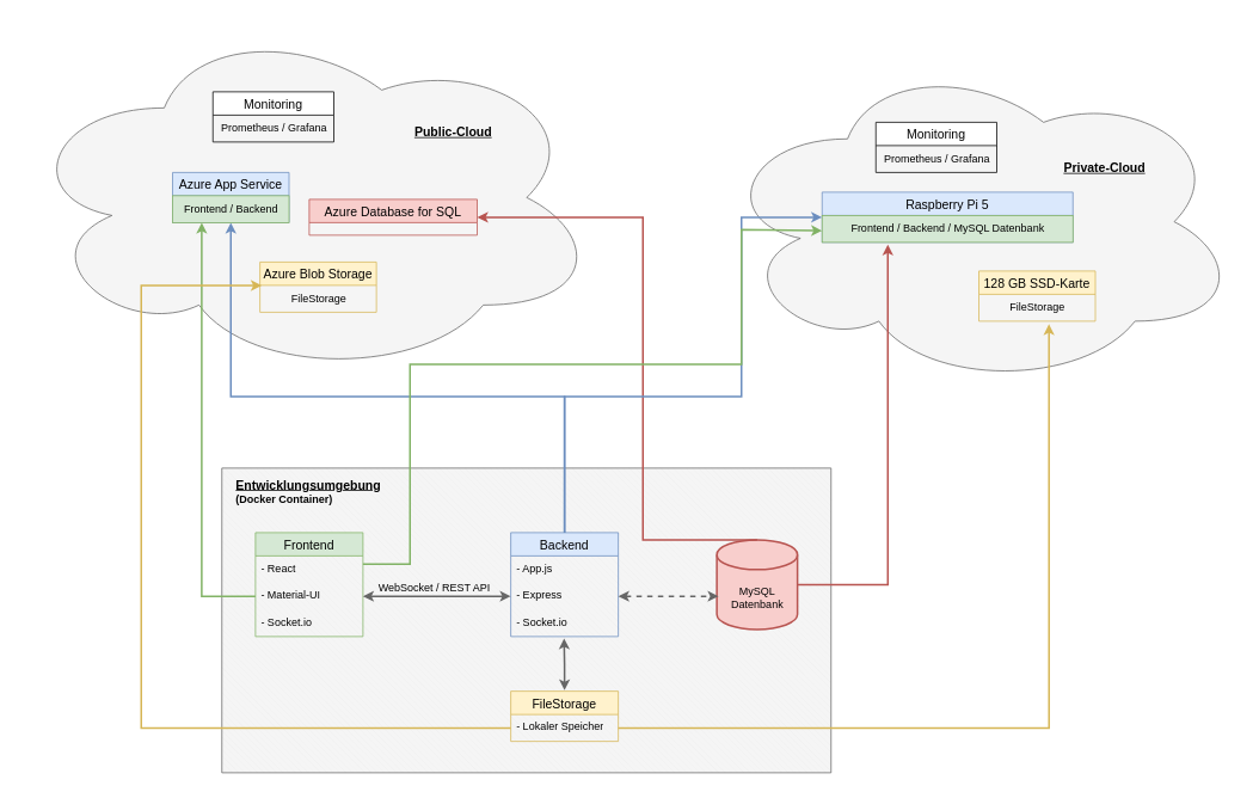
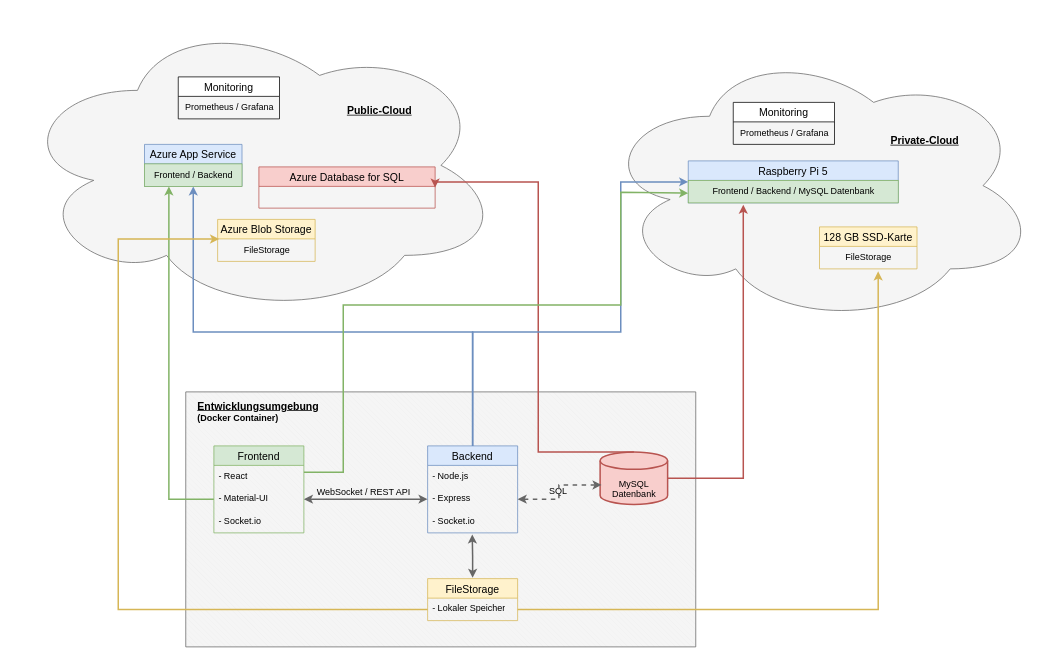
  <mxCell id="0" />
  <mxCell id="1" parent="0" />
  <mxCell id="2" value="" style="verticalLabelPosition=bottom;verticalAlign=top;html=1;shape=mxgraph.basic.patternFillRect;fillStyle=diagRev;step=5;fillStrokeWidth=0.2;fillStrokeColor=#dddddd;fillColor=#f5f5f5;fontColor=#333333;strokeColor=#666666;" vertex="1" parent="1"><mxGeometry x="247" y="522" width="680" height="340" as="geometry" /></mxCell>
- <mxCell id="3" value="&lt;div&gt;&lt;br&gt;&lt;/div&gt;&lt;div&gt;&lt;br&gt;&lt;/div&gt;&lt;div&gt;MySQL&lt;/div&gt;&lt;div&gt;Datenbank&lt;br&gt;&lt;/div&gt;" style="strokeWidth=2;html=1;shape=mxgraph.flowchart.database;whiteSpace=wrap;fillColor=#f8cecc;strokeColor=#b85450;" vertex="1" parent="1"><mxGeometry x="799.5" y="602" width="90" height="100" as="geometry" /></mxCell>
+ <mxCell id="3" value="&lt;div&gt;&lt;br&gt;&lt;/div&gt;&lt;div&gt;&lt;br&gt;&lt;/div&gt;&lt;div&gt;MySQL&lt;/div&gt;&lt;div&gt;Datenbank&lt;br&gt;&lt;/div&gt;" style="strokeWidth=2;html=1;shape=mxgraph.flowchart.database;whiteSpace=wrap;fillColor=#f8cecc;strokeColor=#b85450;" vertex="1" parent="1"><mxGeometry x="799.5" y="602" width="90" height="70" as="geometry" /></mxCell>
  <mxCell id="4" value="" style="ellipse;shape=cloud;whiteSpace=wrap;html=1;align=center;fillColor=#f5f5f5;fontColor=#333333;strokeColor=#666666;" vertex="1" parent="1"><mxGeometry x="20.75" y="20" width="647.5" height="400" as="geometry" /></mxCell>
  <mxCell id="5" style="edgeStyle=orthogonalEdgeStyle;rounded=0;orthogonalLoop=1;jettySize=auto;html=1;entryX=0.25;entryY=1;entryDx=0;entryDy=0;exitX=0;exitY=0.5;exitDx=0;exitDy=0;fillColor=#d5e8d4;strokeColor=#82b366;strokeWidth=2;" edge="1" parent="1" source="8" target="20"><mxGeometry relative="1" as="geometry"><Array as="points"><mxPoint x="225" y="665" /></Array></mxGeometry></mxCell>
  <mxCell id="6" value="Frontend" style="swimlane;fontStyle=0;childLayout=stackLayout;horizontal=1;startSize=26;horizontalStack=0;resizeParent=1;resizeParentMax=0;resizeLast=0;collapsible=1;marginBottom=0;align=center;fontSize=14;fillColor=#d5e8d4;strokeColor=#82b366;" vertex="1" parent="1"><mxGeometry x="284.5" y="594" width="120" height="116" as="geometry" /></mxCell>
  <mxCell id="7" value="- React" style="text;strokeColor=none;fillColor=none;spacingLeft=4;spacingRight=4;overflow=hidden;rotatable=0;points=[[0,0.5],[1,0.5]];portConstraint=eastwest;fontSize=12;whiteSpace=wrap;html=1;" vertex="1" parent="6"><mxGeometry y="26" width="120" height="30" as="geometry" /></mxCell>
  <mxCell id="8" value="- Material-UI" style="text;strokeColor=none;fillColor=none;spacingLeft=4;spacingRight=4;overflow=hidden;rotatable=0;points=[[0,0.5],[1,0.5]];portConstraint=eastwest;fontSize=12;whiteSpace=wrap;html=1;" vertex="1" parent="6"><mxGeometry y="56" width="120" height="30" as="geometry" /></mxCell>
  <mxCell id="9" value="- Socket.io" style="text;strokeColor=none;fillColor=none;spacingLeft=4;spacingRight=4;overflow=hidden;rotatable=0;points=[[0,0.5],[1,0.5]];portConstraint=eastwest;fontSize=12;whiteSpace=wrap;html=1;" vertex="1" parent="6"><mxGeometry y="86" width="120" height="30" as="geometry" /></mxCell>
  <mxCell id="10" style="edgeStyle=orthogonalEdgeStyle;rounded=0;orthogonalLoop=1;jettySize=auto;html=1;exitX=0.5;exitY=0;exitDx=0;exitDy=0;entryX=0.5;entryY=1;entryDx=0;entryDy=0;fillColor=#dae8fc;strokeColor=#6c8ebf;strokeWidth=2;" edge="1" parent="1" source="11" target="20"><mxGeometry relative="1" as="geometry"><Array as="points"><mxPoint x="630" y="442" /><mxPoint x="257" y="442" /></Array></mxGeometry></mxCell>
  <mxCell id="11" value="Backend" style="swimlane;fontStyle=0;childLayout=stackLayout;horizontal=1;startSize=26;horizontalStack=0;resizeParent=1;resizeParentMax=0;resizeLast=0;collapsible=1;marginBottom=0;align=center;fontSize=14;fillColor=#dae8fc;strokeColor=#6c8ebf;" vertex="1" parent="1"><mxGeometry x="569.5" y="594" width="120" height="116" as="geometry" /></mxCell>
- <mxCell id="12" value="- App.js" style="text;strokeColor=none;fillColor=none;spacingLeft=4;spacingRight=4;overflow=hidden;rotatable=0;points=[[0,0.5],[1,0.5]];portConstraint=eastwest;fontSize=12;whiteSpace=wrap;html=1;" vertex="1" parent="11"><mxGeometry y="26" width="120" height="30" as="geometry" /></mxCell>
+ <mxCell id="12" value="- Node.js" style="text;strokeColor=none;fillColor=none;spacingLeft=4;spacingRight=4;overflow=hidden;rotatable=0;points=[[0,0.5],[1,0.5]];portConstraint=eastwest;fontSize=12;whiteSpace=wrap;html=1;" vertex="1" parent="11"><mxGeometry y="26" width="120" height="30" as="geometry" /></mxCell>
  <mxCell id="13" value="- Express" style="text;strokeColor=none;fillColor=none;spacingLeft=4;spacingRight=4;overflow=hidden;rotatable=0;points=[[0,0.5],[1,0.5]];portConstraint=eastwest;fontSize=12;whiteSpace=wrap;html=1;" vertex="1" parent="11"><mxGeometry y="56" width="120" height="30" as="geometry" /></mxCell>
  <mxCell id="14" value="- Socket.io" style="text;strokeColor=none;fillColor=none;spacingLeft=4;spacingRight=4;overflow=hidden;rotatable=0;points=[[0,0.5],[1,0.5]];portConstraint=eastwest;fontSize=12;whiteSpace=wrap;html=1;" vertex="1" parent="11"><mxGeometry y="86" width="120" height="30" as="geometry" /></mxCell>
  <mxCell id="15" value="&lt;div&gt;&lt;font size=&quot;1&quot;&gt;&lt;b&gt;&lt;u style=&quot;font-size: 14px;&quot;&gt;Entwicklungsumgebung&lt;/u&gt;&lt;/b&gt;&lt;/font&gt;&amp;nbsp;&lt;/div&gt;&lt;div align=&quot;left&quot;&gt;&lt;b&gt;(Docker Container)&lt;/b&gt;&lt;/div&gt;" style="text;html=1;align=center;verticalAlign=middle;resizable=0;points=[];autosize=1;strokeColor=none;fillColor=none;" vertex="1" parent="1"><mxGeometry x="249.5" y="528" width="190" height="40" as="geometry" /></mxCell>
  <mxCell id="16" style="edgeStyle=orthogonalEdgeStyle;rounded=0;orthogonalLoop=1;jettySize=auto;html=1;entryX=0;entryY=0.5;entryDx=0;entryDy=0;startArrow=classic;startFill=1;fillColor=#f5f5f5;strokeColor=#666666;strokeWidth=2;" edge="1" parent="1" source="8" target="13"><mxGeometry relative="1" as="geometry" /></mxCell>
  <mxCell id="17" value="WebSocket / &lt;span class=&quot;hljs-attribute&quot;&gt;REST&lt;/span&gt; API" style="text;whiteSpace=wrap;html=1;" vertex="1" parent="1"><mxGeometry x="419.5" y="642" width="140" height="20" as="geometry" /></mxCell>
+ <mxCell id="18" value="SQL" style="text;whiteSpace=wrap;align=center;" vertex="1" parent="1"><mxGeometry x="703.5" y="641" width="80" height="22" as="geometry" /></mxCell>
  <mxCell id="19" style="edgeStyle=orthogonalEdgeStyle;rounded=0;orthogonalLoop=1;jettySize=auto;html=1;entryX=0.022;entryY=0.63;entryDx=0;entryDy=0;entryPerimeter=0;startArrow=classic;startFill=1;fillColor=#f5f5f5;strokeColor=#666666;strokeWidth=2;dashed=1;" edge="1" parent="1" source="13" target="3"><mxGeometry relative="1" as="geometry" /></mxCell>
  <mxCell id="20" value="Azure App Service" style="swimlane;fontStyle=0;childLayout=stackLayout;horizontal=1;startSize=26;horizontalStack=0;resizeParent=1;resizeParentMax=0;resizeLast=0;collapsible=1;marginBottom=0;align=center;fontSize=14;fillColor=#dae8fc;strokeColor=#6c8ebf;" vertex="1" parent="1"><mxGeometry x="192" y="192" width="130" height="56" as="geometry" /></mxCell>
  <mxCell id="21" value="Frontend / Backend" style="text;html=1;align=center;verticalAlign=middle;resizable=0;points=[];autosize=1;strokeColor=#82b366;fillColor=#d5e8d4;" vertex="1" parent="20"><mxGeometry y="26" width="130" height="30" as="geometry" /></mxCell>
- <mxCell id="22" value="Azure Database for SQL" style="swimlane;fontStyle=0;childLayout=stackLayout;horizontal=1;startSize=26;horizontalStack=0;resizeParent=1;resizeParentMax=0;resizeLast=0;collapsible=1;marginBottom=0;align=center;fontSize=14;fillColor=#f8cecc;strokeColor=#b85450;" vertex="1" parent="1"><mxGeometry x="344.5" y="222" width="187.5" height="40" as="geometry" /></mxCell>
+ <mxCell id="22" value="Azure Database for SQL" style="swimlane;fontStyle=0;childLayout=stackLayout;horizontal=1;startSize=26;horizontalStack=0;resizeParent=1;resizeParentMax=0;resizeLast=0;collapsible=1;marginBottom=0;align=center;fontSize=14;fillColor=#f8cecc;strokeColor=#b85450;" vertex="1" parent="1"><mxGeometry x="344.5" y="222" width="235" height="55" as="geometry" /></mxCell>
  <mxCell id="23" value="Azure Blob Storage" style="swimlane;fontStyle=0;childLayout=stackLayout;horizontal=1;startSize=26;horizontalStack=0;resizeParent=1;resizeParentMax=0;resizeLast=0;collapsible=1;marginBottom=0;align=center;fontSize=14;fillColor=#fff2cc;strokeColor=#d6b656;" vertex="1" parent="1"><mxGeometry x="289.5" y="292" width="130" height="56" as="geometry" /></mxCell>
  <mxCell id="24" value="FileStorage" style="text;html=1;align=center;verticalAlign=middle;resizable=0;points=[];autosize=1;strokeColor=none;fillColor=none;" vertex="1" parent="23"><mxGeometry y="26" width="130" height="30" as="geometry" /></mxCell>
  <mxCell id="25" value="&lt;font style=&quot;font-size: 14px;&quot;&gt;&lt;b&gt;&lt;u&gt;Public-Cloud&lt;/u&gt;&lt;/b&gt;&lt;/font&gt;" style="text;html=1;align=center;verticalAlign=middle;resizable=0;points=[];autosize=1;strokeColor=none;fillColor=none;" vertex="1" parent="1"><mxGeometry x="449.5" y="132" width="110" height="30" as="geometry" /></mxCell>
  <mxCell id="26" style="edgeStyle=orthogonalEdgeStyle;rounded=0;orthogonalLoop=1;jettySize=auto;html=1;exitX=0.5;exitY=0;exitDx=0;exitDy=0;exitPerimeter=0;entryX=1;entryY=0.5;entryDx=0;entryDy=0;fillColor=#f8cecc;strokeColor=#b85450;strokeWidth=2;" edge="1" parent="1" source="3" target="22"><mxGeometry relative="1" as="geometry"><Array as="points"><mxPoint x="717" y="602" /><mxPoint x="717" y="242" /></Array></mxGeometry></mxCell>
  <mxCell id="27" value="FileStorage" style="swimlane;fontStyle=0;childLayout=stackLayout;horizontal=1;startSize=26;horizontalStack=0;resizeParent=1;resizeParentMax=0;resizeLast=0;collapsible=1;marginBottom=0;align=center;fontSize=14;fillColor=#fff2cc;strokeColor=#d6b656;" vertex="1" parent="1"><mxGeometry x="569.5" y="771" width="120" height="56" as="geometry" /></mxCell>
  <mxCell id="28" value="- Lokaler Speicher" style="text;strokeColor=none;fillColor=none;spacingLeft=4;spacingRight=4;overflow=hidden;rotatable=0;points=[[0,0.5],[1,0.5]];portConstraint=eastwest;fontSize=12;whiteSpace=wrap;html=1;" vertex="1" parent="27"><mxGeometry y="26" width="120" height="30" as="geometry" /></mxCell>
  <mxCell id="29" style="edgeStyle=orthogonalEdgeStyle;rounded=0;orthogonalLoop=1;jettySize=auto;html=1;entryX=0.5;entryY=0;entryDx=0;entryDy=0;startArrow=classic;startFill=1;fillColor=#f5f5f5;strokeColor=#666666;strokeWidth=2;" edge="1" parent="1"><mxGeometry relative="1" as="geometry"><mxPoint x="629" y="712" as="sourcePoint" /><mxPoint x="629.5" y="770" as="targetPoint" /><Array as="points" /></mxGeometry></mxCell>
  <mxCell id="30" style="edgeStyle=orthogonalEdgeStyle;rounded=0;orthogonalLoop=1;jettySize=auto;html=1;exitX=0;exitY=0.5;exitDx=0;exitDy=0;entryX=0.015;entryY=0.004;entryDx=0;entryDy=0;entryPerimeter=0;fillColor=#fff2cc;strokeColor=#d6b656;strokeWidth=2;" edge="1" parent="1" source="28" target="24"><mxGeometry relative="1" as="geometry"><Array as="points"><mxPoint x="157" y="812" /><mxPoint x="157" y="318" /></Array></mxGeometry></mxCell>
  <mxCell id="31" value="" style="ellipse;shape=cloud;whiteSpace=wrap;html=1;align=center;fillColor=#f5f5f5;fontColor=#333333;strokeColor=#666666;" vertex="1" parent="1"><mxGeometry x="799.5" y="62" width="583.5" height="370" as="geometry" /></mxCell>
  <mxCell id="32" value="Raspberry Pi 5" style="swimlane;fontStyle=0;childLayout=stackLayout;horizontal=1;startSize=26;horizontalStack=0;resizeParent=1;resizeParentMax=0;resizeLast=0;collapsible=1;marginBottom=0;align=center;fontSize=14;fillColor=#dae8fc;strokeColor=#6c8ebf;" vertex="1" parent="1"><mxGeometry x="917" y="214" width="280" height="56" as="geometry" /></mxCell>
  <mxCell id="33" value="Frontend / Backend / MySQL Datenbank" style="text;html=1;align=center;verticalAlign=middle;resizable=0;points=[];autosize=1;strokeColor=#82b366;fillColor=#d5e8d4;" vertex="1" parent="32"><mxGeometry y="26" width="280" height="30" as="geometry" /></mxCell>
  <mxCell id="34" value="128 GB SSD-Karte" style="swimlane;fontStyle=0;childLayout=stackLayout;horizontal=1;startSize=26;horizontalStack=0;resizeParent=1;resizeParentMax=0;resizeLast=0;collapsible=1;marginBottom=0;align=center;fontSize=14;fillColor=#fff2cc;strokeColor=#d6b656;" vertex="1" parent="1"><mxGeometry x="1092" y="302" width="130" height="56" as="geometry" /></mxCell>
  <mxCell id="35" value="FileStorage" style="text;html=1;align=center;verticalAlign=middle;resizable=0;points=[];autosize=1;strokeColor=none;fillColor=none;" vertex="1" parent="34"><mxGeometry y="26" width="130" height="30" as="geometry" /></mxCell>
  <mxCell id="36" value="&lt;font style=&quot;font-size: 14px;&quot;&gt;&lt;b&gt;&lt;u&gt;Private-Cloud&lt;/u&gt;&lt;/b&gt;&lt;/font&gt;" style="text;html=1;align=center;verticalAlign=middle;resizable=0;points=[];autosize=1;strokeColor=none;fillColor=none;" vertex="1" parent="1"><mxGeometry x="1177" y="172" width="110" height="30" as="geometry" /></mxCell>
  <mxCell id="37" style="edgeStyle=orthogonalEdgeStyle;rounded=0;orthogonalLoop=1;jettySize=auto;html=1;entryX=0.262;entryY=1.083;entryDx=0;entryDy=0;entryPerimeter=0;fillColor=#f8cecc;strokeColor=#b85450;strokeWidth=2;" edge="1" parent="1" source="3" target="33"><mxGeometry relative="1" as="geometry" /></mxCell>
  <mxCell id="38" style="edgeStyle=orthogonalEdgeStyle;rounded=0;orthogonalLoop=1;jettySize=auto;html=1;entryX=0;entryY=0.5;entryDx=0;entryDy=0;exitX=0.5;exitY=0;exitDx=0;exitDy=0;fillColor=#dae8fc;strokeColor=#6c8ebf;strokeWidth=2;" edge="1" parent="1" source="11" target="32"><mxGeometry relative="1" as="geometry"><Array as="points"><mxPoint x="630" y="442" /><mxPoint x="827" y="442" /><mxPoint x="827" y="242" /></Array></mxGeometry></mxCell>
  <mxCell id="39" style="edgeStyle=orthogonalEdgeStyle;rounded=0;orthogonalLoop=1;jettySize=auto;html=1;exitX=1;exitY=0.5;exitDx=0;exitDy=0;fillColor=#d5e8d4;strokeColor=#82b366;strokeWidth=2;" edge="1" parent="1"><mxGeometry relative="1" as="geometry"><mxPoint x="404.5" y="629" as="sourcePoint" /><mxPoint x="917" y="257" as="targetPoint" /><Array as="points"><mxPoint x="457" y="629" /><mxPoint x="457" y="406" /><mxPoint x="827" y="406" /><mxPoint x="827" y="256" /></Array></mxGeometry></mxCell>
  <mxCell id="40" style="edgeStyle=orthogonalEdgeStyle;rounded=0;orthogonalLoop=1;jettySize=auto;html=1;exitX=1;exitY=0.5;exitDx=0;exitDy=0;entryX=0.602;entryY=1.108;entryDx=0;entryDy=0;entryPerimeter=0;fillColor=#fff2cc;strokeColor=#d6b656;strokeWidth=2;" edge="1" parent="1" source="28" target="35"><mxGeometry relative="1" as="geometry" /></mxCell>
  <mxCell id="41" value="Monitoring" style="swimlane;fontStyle=0;childLayout=stackLayout;horizontal=1;startSize=26;horizontalStack=0;resizeParent=1;resizeParentMax=0;resizeLast=0;collapsible=1;marginBottom=0;align=center;fontSize=14;" vertex="1" parent="1"><mxGeometry x="237" y="102" width="135" height="56" as="geometry" /></mxCell>
  <mxCell id="42" value="Prometheus / Grafana" style="text;html=1;align=center;verticalAlign=middle;resizable=0;points=[];autosize=1;" vertex="1" parent="41"><mxGeometry y="26" width="135" height="30" as="geometry" /></mxCell>
  <mxCell id="43" value="Monitoring" style="swimlane;fontStyle=0;childLayout=stackLayout;horizontal=1;startSize=26;horizontalStack=0;resizeParent=1;resizeParentMax=0;resizeLast=0;collapsible=1;marginBottom=0;align=center;fontSize=14;" vertex="1" parent="1"><mxGeometry x="977" y="136" width="135" height="56" as="geometry" /></mxCell>
  <mxCell id="44" value="Prometheus / Grafana" style="text;html=1;align=center;verticalAlign=middle;resizable=0;points=[];autosize=1;" vertex="1" parent="43"><mxGeometry y="26" width="135" height="30" as="geometry" /></mxCell>
